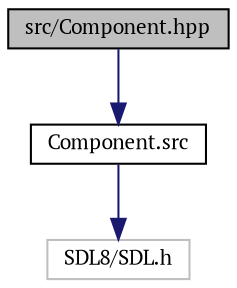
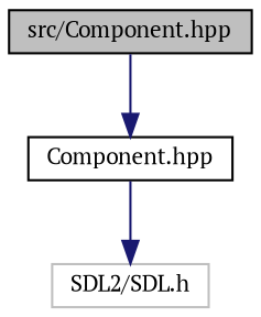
  digraph {
    fontname="PT Serif"
    node [color=black fillcolor=white fontname="PT Serif" fontsize=10 shape=record style=filled]
    edge [color=midnightblue fontname="PT Serif" fontsize=10 labelfontname=Helvetica labelfontsize=10 style=solid]
    n1 [fillcolor=grey75 fontcolor=black height=0.2 label="src/Component.hpp" width=0.4]
-   n2 [height=0.2 label="Component.src" width=0.4]
-   n3 [color=grey75 height=0.2 label="SDL8/SDL.h" width=0.4]
+   n2 [height=0.2 label="Component.hpp" width=0.4]
+   n3 [color=grey75 height=0.2 label="SDL2/SDL.h" width=0.4]
    n1 -> n2
    n2 -> n3
  }
